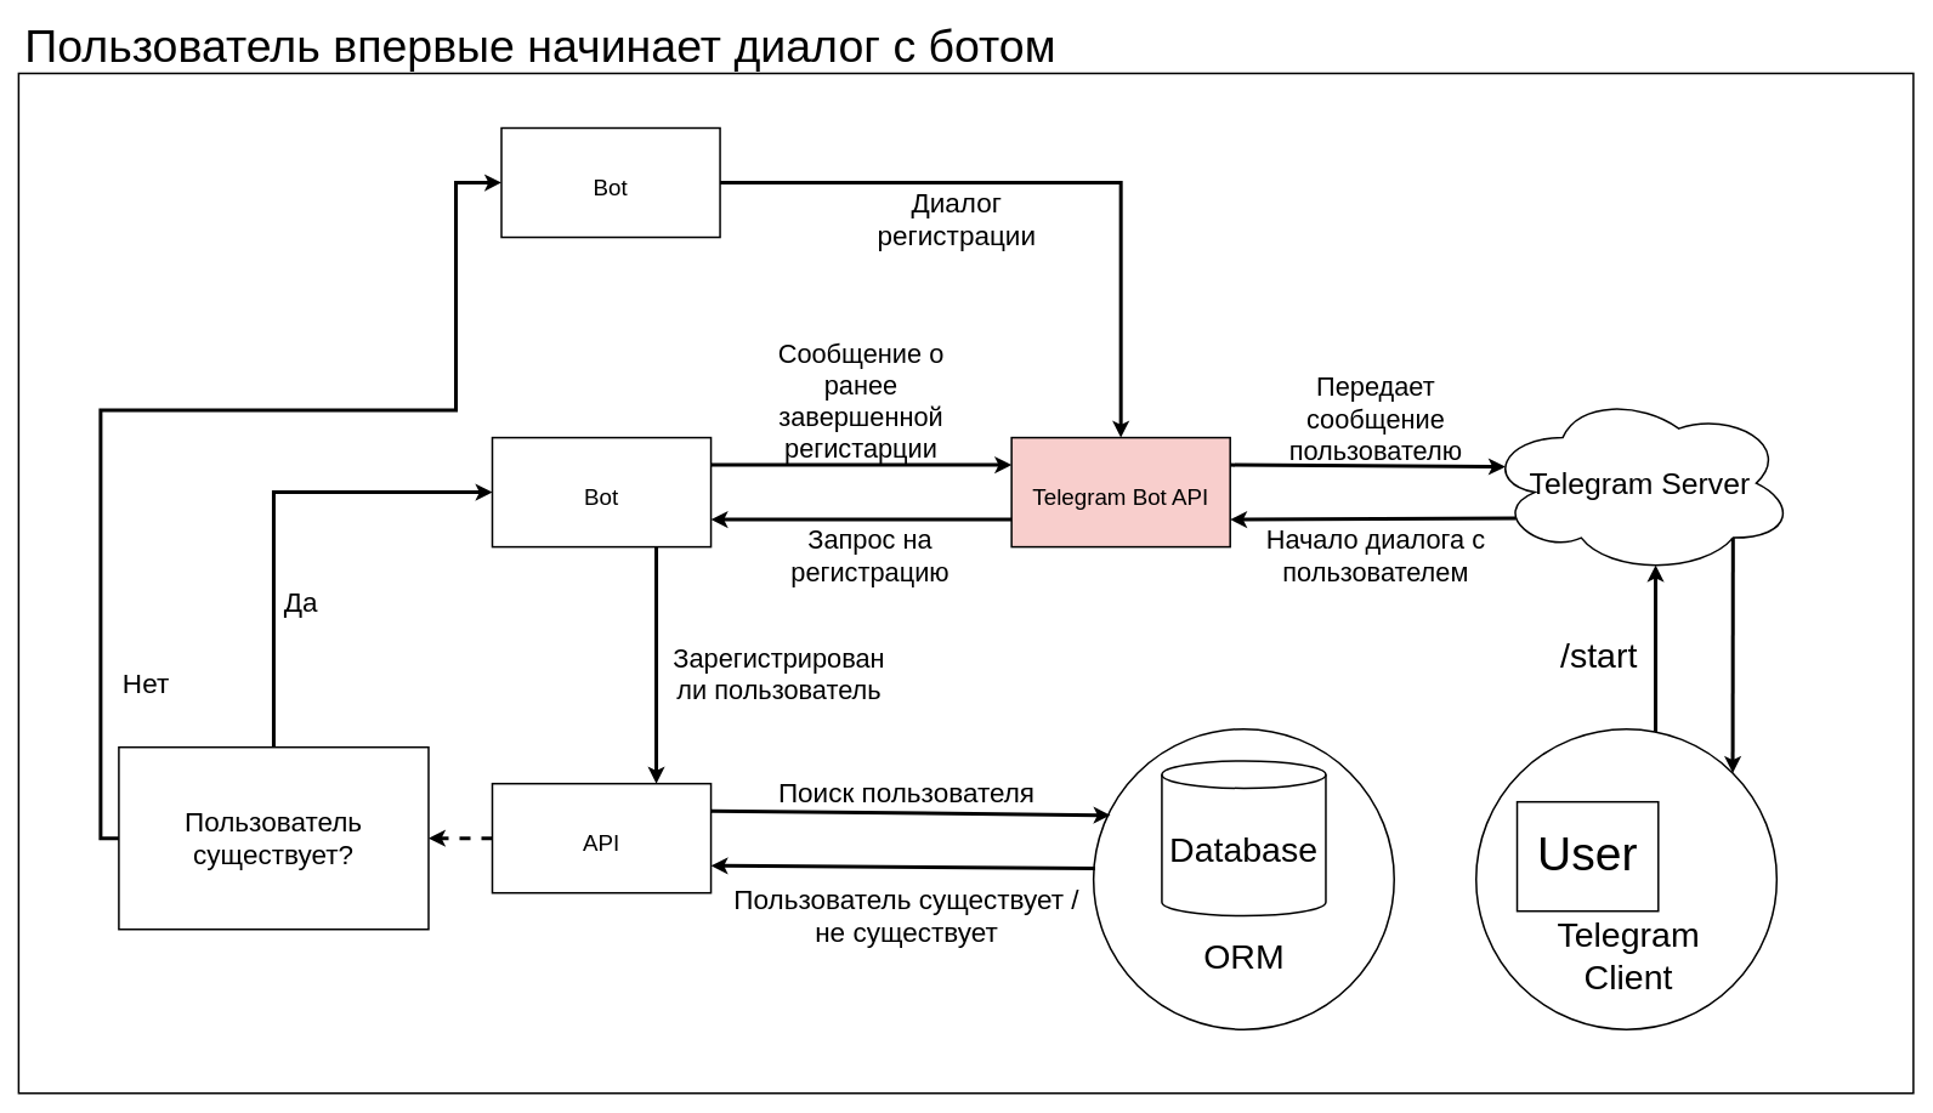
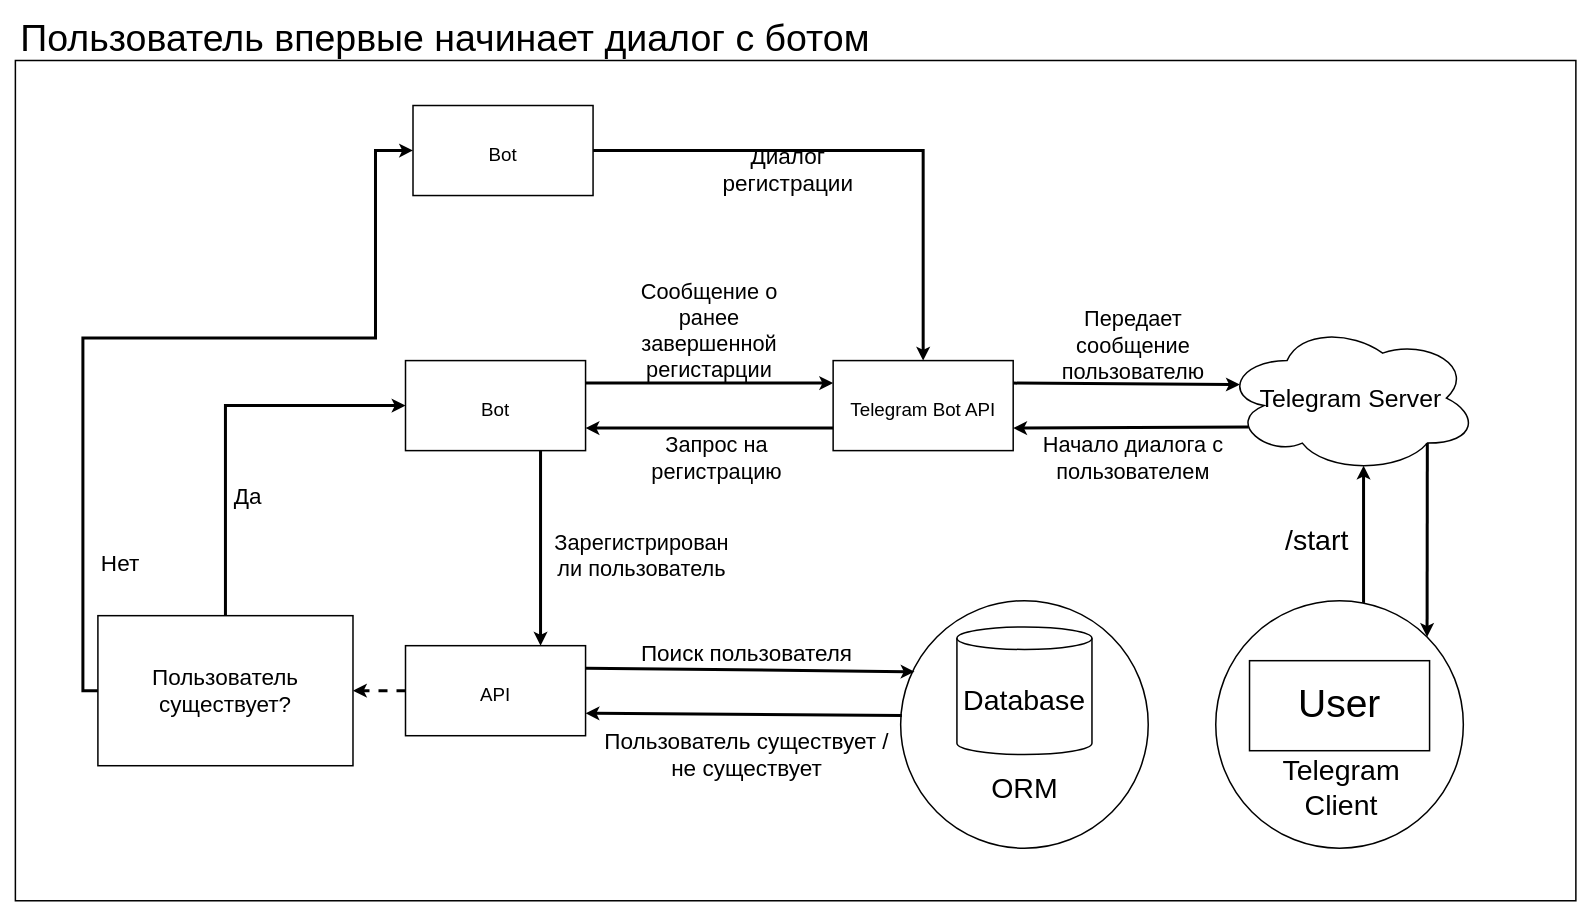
  <mxCell id="0" />
  <mxCell id="1" parent="0" />
  <mxCell id="2" value="" style="rounded=0;whiteSpace=wrap;html=1;fontSize=52;strokeWidth=2;verticalAlign=bottom;" parent="1" vertex="1"><mxGeometry x="20" y="80" width="2080" height="1120" as="geometry" /></mxCell>
  <mxCell id="3" value="&lt;font style=&quot;font-size: 25px&quot;&gt;Bot&lt;/font&gt;" style="rounded=0;whiteSpace=wrap;html=1;fontSize=47;strokeWidth=2;verticalAlign=middle;spacingBottom=4;" parent="1" vertex="1"><mxGeometry x="540" y="480" width="240" height="120" as="geometry" /></mxCell>
- <mxCell id="4" value="&lt;span style=&quot;font-size: 25px&quot;&gt;Telegram Bot API&lt;/span&gt;" style="rounded=0;whiteSpace=wrap;html=1;fontSize=47;strokeWidth=2;verticalAlign=middle;spacingBottom=4;fillColor=#f8cecc;" parent="1" vertex="1"><mxGeometry x="1110" y="480" width="240" height="120" as="geometry" /></mxCell>
+ <mxCell id="4" value="&lt;span style=&quot;font-size: 25px&quot;&gt;Telegram Bot API&lt;/span&gt;" style="rounded=0;whiteSpace=wrap;html=1;fontSize=47;strokeWidth=2;verticalAlign=middle;spacingBottom=4;" parent="1" vertex="1"><mxGeometry x="1110" y="480" width="240" height="120" as="geometry" /></mxCell>
  <mxCell id="5" value="Telegram Server" style="ellipse;shape=cloud;whiteSpace=wrap;html=1;fontSize=33;strokeWidth=2;verticalAlign=middle;" parent="1" vertex="1"><mxGeometry x="1630" y="430" width="340" height="200" as="geometry" /></mxCell>
  <mxCell id="6" value="" style="endArrow=classic;html=1;fontSize=33;strokeWidth=4;exitX=1;exitY=0.25;exitDx=0;exitDy=0;entryX=0;entryY=0.25;entryDx=0;entryDy=0;" parent="1" source="3" target="4" edge="1"><mxGeometry width="50" height="50" relative="1" as="geometry"><mxPoint x="1710" y="470" as="sourcePoint" /><mxPoint x="1760" y="420" as="targetPoint" /></mxGeometry></mxCell>
  <mxCell id="7" value="Сообщение о ранее завершенной регистарции" style="text;html=1;strokeColor=none;fillColor=none;align=center;verticalAlign=middle;whiteSpace=wrap;rounded=0;fontSize=29;" parent="1" vertex="1"><mxGeometry x="810" y="420" width="270" height="40" as="geometry" /></mxCell>
  <mxCell id="8" value="" style="endArrow=classic;html=1;fontSize=29;strokeWidth=4;exitX=1;exitY=0.25;exitDx=0;exitDy=0;entryX=0.065;entryY=0.41;entryDx=0;entryDy=0;entryPerimeter=0;" parent="1" source="4" target="5" edge="1"><mxGeometry width="50" height="50" relative="1" as="geometry"><mxPoint x="1410" y="560" as="sourcePoint" /><mxPoint x="1650" y="512" as="targetPoint" /></mxGeometry></mxCell>
  <mxCell id="9" value="" style="endArrow=classic;html=1;fontSize=29;strokeWidth=4;exitX=0.1;exitY=0.693;exitDx=0;exitDy=0;exitPerimeter=0;" parent="1" source="5" edge="1"><mxGeometry width="50" height="50" relative="1" as="geometry"><mxPoint x="1470" y="590" as="sourcePoint" /><mxPoint x="1350" y="570" as="targetPoint" /></mxGeometry></mxCell>
  <mxCell id="10" value="Начало диалога с пользователем" style="text;html=1;strokeColor=none;fillColor=none;align=center;verticalAlign=middle;whiteSpace=wrap;rounded=0;fontSize=29;" parent="1" vertex="1"><mxGeometry x="1355" y="595" width="310" height="30" as="geometry" /></mxCell>
  <mxCell id="11" value="" style="endArrow=classic;html=1;fontSize=29;strokeWidth=4;entryX=1;entryY=0.75;entryDx=0;entryDy=0;exitX=0;exitY=0.75;exitDx=0;exitDy=0;" parent="1" source="4" target="3" edge="1"><mxGeometry width="50" height="50" relative="1" as="geometry"><mxPoint x="960" y="680" as="sourcePoint" /><mxPoint x="1010" y="630" as="targetPoint" /></mxGeometry></mxCell>
  <mxCell id="12" value="Запрос на регистрацию" style="text;html=1;strokeColor=none;fillColor=none;align=center;verticalAlign=middle;whiteSpace=wrap;rounded=0;fontSize=29;" parent="1" vertex="1"><mxGeometry x="830" y="600" width="250" height="20" as="geometry" /></mxCell>
  <mxCell id="13" value="" style="ellipse;whiteSpace=wrap;html=1;fontSize=50;strokeWidth=2;verticalAlign=middle;" parent="1" vertex="1"><mxGeometry x="1620" y="800" width="330" height="330" as="geometry" /></mxCell>
- <mxCell id="14" value="&lt;font style=&quot;font-size: 52px;&quot;&gt;User&lt;/font&gt;" style="rounded=0;whiteSpace=wrap;html=1;fontSize=52;strokeWidth=2;verticalAlign=middle;spacingBottom=4;" parent="1" vertex="1"><mxGeometry x="1665" y="880" width="155" height="120" as="geometry" /></mxCell>
+ <mxCell id="14" value="&lt;font style=&quot;font-size: 52px;&quot;&gt;User&lt;/font&gt;" style="rounded=0;whiteSpace=wrap;html=1;fontSize=52;strokeWidth=2;verticalAlign=middle;spacingBottom=4;" parent="1" vertex="1"><mxGeometry x="1665" y="880" width="240" height="120" as="geometry" /></mxCell>
  <mxCell id="15" value="Telegram Client" style="text;html=1;strokeColor=none;fillColor=none;align=center;verticalAlign=middle;whiteSpace=wrap;rounded=0;fontSize=38;" parent="1" vertex="1"><mxGeometry x="1670" y="1020" width="235" height="60" as="geometry" /></mxCell>
  <mxCell id="16" value="" style="endArrow=classic;html=1;fontSize=29;strokeWidth=4;exitX=0.8;exitY=0.8;exitDx=0;exitDy=0;exitPerimeter=0;entryX=1;entryY=0;entryDx=0;entryDy=0;" parent="1" source="5" target="13" edge="1"><mxGeometry width="50" height="50" relative="1" as="geometry"><mxPoint x="1674" y="578.6" as="sourcePoint" /><mxPoint x="1870" y="720" as="targetPoint" /></mxGeometry></mxCell>
  <mxCell id="17" value="/start" style="text;html=1;strokeColor=none;fillColor=none;align=center;verticalAlign=middle;whiteSpace=wrap;rounded=0;fontSize=38;" parent="1" vertex="1"><mxGeometry x="1700" y="690" width="110" height="60" as="geometry" /></mxCell>
  <mxCell id="18" value="" style="edgeStyle=orthogonalEdgeStyle;rounded=0;orthogonalLoop=1;jettySize=auto;html=1;fontSize=30;strokeWidth=4;dashed=1;" parent="1" source="19" target="31" edge="1"><mxGeometry relative="1" as="geometry" /></mxCell>
  <mxCell id="19" value="&lt;span style=&quot;font-size: 25px&quot;&gt;API&lt;/span&gt;" style="rounded=0;whiteSpace=wrap;html=1;fontSize=47;strokeWidth=2;verticalAlign=middle;spacingBottom=4;" parent="1" vertex="1"><mxGeometry x="540" y="860" width="240" height="120" as="geometry" /></mxCell>
  <mxCell id="20" value="" style="endArrow=classic;html=1;fontSize=38;strokeWidth=4;exitX=0.75;exitY=1;exitDx=0;exitDy=0;entryX=0.75;entryY=0;entryDx=0;entryDy=0;" parent="1" source="3" target="19" edge="1"><mxGeometry width="50" height="50" relative="1" as="geometry"><mxPoint x="960" y="710" as="sourcePoint" /><mxPoint x="1010" y="660" as="targetPoint" /></mxGeometry></mxCell>
  <mxCell id="21" value="Зарегистрирован ли пользователь" style="text;html=1;strokeColor=none;fillColor=none;align=center;verticalAlign=middle;whiteSpace=wrap;rounded=0;fontSize=29;" parent="1" vertex="1"><mxGeometry x="730" y="730" width="250" height="20" as="geometry" /></mxCell>
  <mxCell id="22" value="" style="ellipse;whiteSpace=wrap;html=1;fontSize=50;strokeWidth=2;verticalAlign=middle;" parent="1" vertex="1"><mxGeometry x="1200" y="800" width="330" height="330" as="geometry" /></mxCell>
  <mxCell id="23" value="Database" style="shape=cylinder3;whiteSpace=wrap;html=1;boundedLbl=1;backgroundOutline=1;size=15;fontSize=38;strokeWidth=2;verticalAlign=middle;" parent="1" vertex="1"><mxGeometry x="1275" y="835" width="180" height="170" as="geometry" /></mxCell>
  <mxCell id="24" value="ORM" style="text;html=1;strokeColor=none;fillColor=none;align=center;verticalAlign=middle;whiteSpace=wrap;rounded=0;fontSize=38;" parent="1" vertex="1"><mxGeometry x="1247.5" y="1020" width="235" height="60" as="geometry" /></mxCell>
  <mxCell id="25" value="" style="endArrow=classic;html=1;fontSize=38;strokeWidth=4;exitX=1;exitY=0.25;exitDx=0;exitDy=0;entryX=0.056;entryY=0.287;entryDx=0;entryDy=0;entryPerimeter=0;" parent="1" source="19" target="22" edge="1"><mxGeometry width="50" height="50" relative="1" as="geometry"><mxPoint x="950" y="700" as="sourcePoint" /><mxPoint x="1000" y="650" as="targetPoint" /></mxGeometry></mxCell>
  <mxCell id="26" value="Поиск пользователя" style="text;html=1;strokeColor=none;fillColor=none;align=center;verticalAlign=middle;whiteSpace=wrap;rounded=0;fontSize=30;" parent="1" vertex="1"><mxGeometry x="810" y="860" width="370" height="20" as="geometry" /></mxCell>
  <mxCell id="27" value="" style="endArrow=classic;html=1;fontSize=38;strokeWidth=4;exitX=0.005;exitY=0.464;exitDx=0;exitDy=0;entryX=1;entryY=0.75;entryDx=0;entryDy=0;exitPerimeter=0;" parent="1" source="22" target="19" edge="1"><mxGeometry width="50" height="50" relative="1" as="geometry"><mxPoint x="785.76" y="1060" as="sourcePoint" /><mxPoint x="1224.24" y="1064.71" as="targetPoint" /></mxGeometry></mxCell>
  <mxCell id="28" value="Пользователь существует / не существует" style="text;html=1;strokeColor=none;fillColor=none;align=center;verticalAlign=middle;whiteSpace=wrap;rounded=0;fontSize=30;" parent="1" vertex="1"><mxGeometry x="790" y="910" width="410" height="190" as="geometry" /></mxCell>
  <mxCell id="29" style="edgeStyle=orthogonalEdgeStyle;rounded=0;orthogonalLoop=1;jettySize=auto;html=1;exitX=0.5;exitY=0;exitDx=0;exitDy=0;entryX=0;entryY=0.5;entryDx=0;entryDy=0;fontSize=30;strokeWidth=4;" parent="1" source="31" target="3" edge="1"><mxGeometry relative="1" as="geometry" /></mxCell>
  <mxCell id="30" style="edgeStyle=orthogonalEdgeStyle;rounded=0;orthogonalLoop=1;jettySize=auto;html=1;exitX=0;exitY=0.5;exitDx=0;exitDy=0;entryX=0;entryY=0.5;entryDx=0;entryDy=0;fontSize=30;strokeWidth=4;" parent="1" source="31" target="36" edge="1"><mxGeometry relative="1" as="geometry"><Array as="points"><mxPoint x="110" y="920" /><mxPoint x="110" y="450" /><mxPoint x="500" y="450" /><mxPoint x="500" y="200" /></Array></mxGeometry></mxCell>
  <mxCell id="31" value="Пользователь существует?" style="whiteSpace=wrap;html=1;fontSize=30;strokeWidth=2;verticalAlign=middle;rounded=0;" parent="1" vertex="1"><mxGeometry x="130" y="820" width="340" height="200" as="geometry" /></mxCell>
  <mxCell id="32" value="Да" style="text;html=1;strokeColor=none;fillColor=none;align=center;verticalAlign=middle;whiteSpace=wrap;rounded=0;fontSize=30;" parent="1" vertex="1"><mxGeometry x="310" y="650" width="40" height="20" as="geometry" /></mxCell>
  <mxCell id="33" value="Передает сообщение пользователю" style="text;html=1;strokeColor=none;fillColor=none;align=center;verticalAlign=middle;whiteSpace=wrap;rounded=0;fontSize=29;" parent="1" vertex="1"><mxGeometry x="1375" y="440" width="270" height="40" as="geometry" /></mxCell>
  <mxCell id="34" value="" style="endArrow=classic;html=1;fontSize=30;strokeWidth=4;entryX=0.55;entryY=0.95;entryDx=0;entryDy=0;entryPerimeter=0;" parent="1" target="5" edge="1"><mxGeometry width="50" height="50" relative="1" as="geometry"><mxPoint x="1817" y="803" as="sourcePoint" /><mxPoint x="1860" y="720" as="targetPoint" /></mxGeometry></mxCell>
  <mxCell id="35" style="edgeStyle=orthogonalEdgeStyle;rounded=0;orthogonalLoop=1;jettySize=auto;html=1;exitX=1;exitY=0.5;exitDx=0;exitDy=0;fontSize=30;strokeWidth=4;" parent="1" source="36" target="4" edge="1"><mxGeometry relative="1" as="geometry" /></mxCell>
  <mxCell id="36" value="&lt;font style=&quot;font-size: 25px&quot;&gt;Bot&lt;/font&gt;" style="rounded=0;whiteSpace=wrap;html=1;fontSize=47;strokeWidth=2;verticalAlign=middle;spacingBottom=4;" parent="1" vertex="1"><mxGeometry x="550" y="140" width="240" height="120" as="geometry" /></mxCell>
- <mxCell id="37" value="Диалог регистрации" style="text;html=1;strokeColor=none;fillColor=none;align=center;verticalAlign=middle;whiteSpace=wrap;rounded=0;fontSize=30;" parent="1" vertex="1"><mxGeometry x="940" y="190" width="220" height="100" as="geometry" /></mxCell>
+ <mxCell id="37" value="Диалог регистрации" style="text;html=1;strokeColor=none;fillColor=none;align=center;verticalAlign=middle;whiteSpace=wrap;rounded=0;fontSize=30;" parent="1" vertex="1"><mxGeometry x="940" y="175" width="220" height="100" as="geometry" /></mxCell>
  <mxCell id="38" value="Нет" style="text;html=1;strokeColor=none;fillColor=none;align=center;verticalAlign=middle;whiteSpace=wrap;rounded=0;fontSize=30;" parent="1" vertex="1"><mxGeometry x="140" y="740" width="40" height="20" as="geometry" /></mxCell>
  <mxCell id="39" value="Пользователь впервые начинает диалог с ботом&amp;nbsp;" style="text;html=1;strokeColor=none;fillColor=none;align=center;verticalAlign=middle;whiteSpace=wrap;rounded=0;fontSize=50;" parent="1" vertex="1"><mxGeometry x="20" y="20" width="1160" height="60" as="geometry" /></mxCell>
